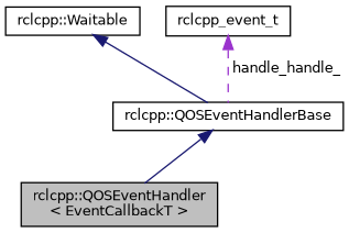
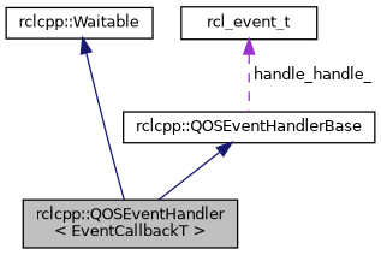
  digraph {
    node [color=black fillcolor=white fontname=Helvetica fontsize=10 shape=record style=filled]
    edge [color=midnightblue dir=back fontname=Helvetica fontsize=10 labelfontname=Helvetica labelfontsize=10 style=solid]
    n1 [fillcolor=grey75 fontcolor=black height=0.2 label="rclcpp::QOSEventHandler\l\< EventCallbackT \>" width=0.4]
    n2 [height=0.2 label="rclcpp::QOSEventHandlerBase" width=0.4]
    n3 [height=0.2 label="rclcpp::Waitable" width=0.4]
-   n4 [height=0.2 label=rclcpp_event_t width=0.4]
+   n4 [height=0.2 label=rcl_event_t width=0.4]
    n2 -> n1
-   n3 -> n2
+   n3 -> n1
    n4 -> n2 [color=darkorchid3 label=" handle_handle_" style=dashed]
  }
